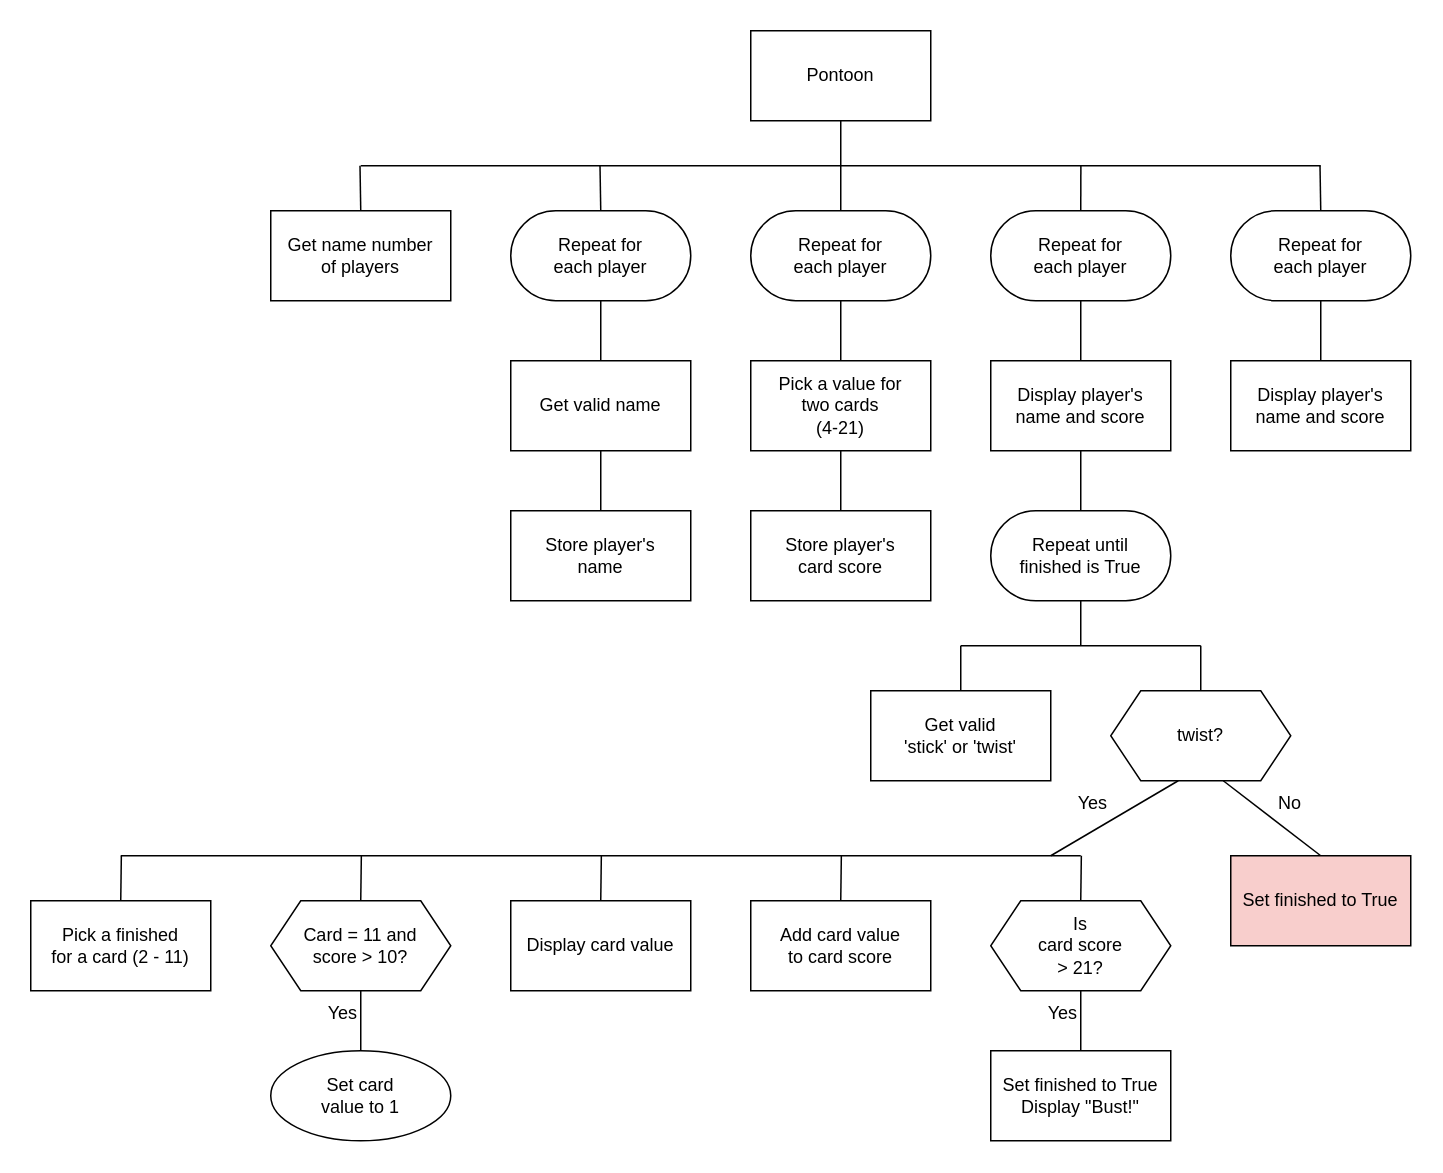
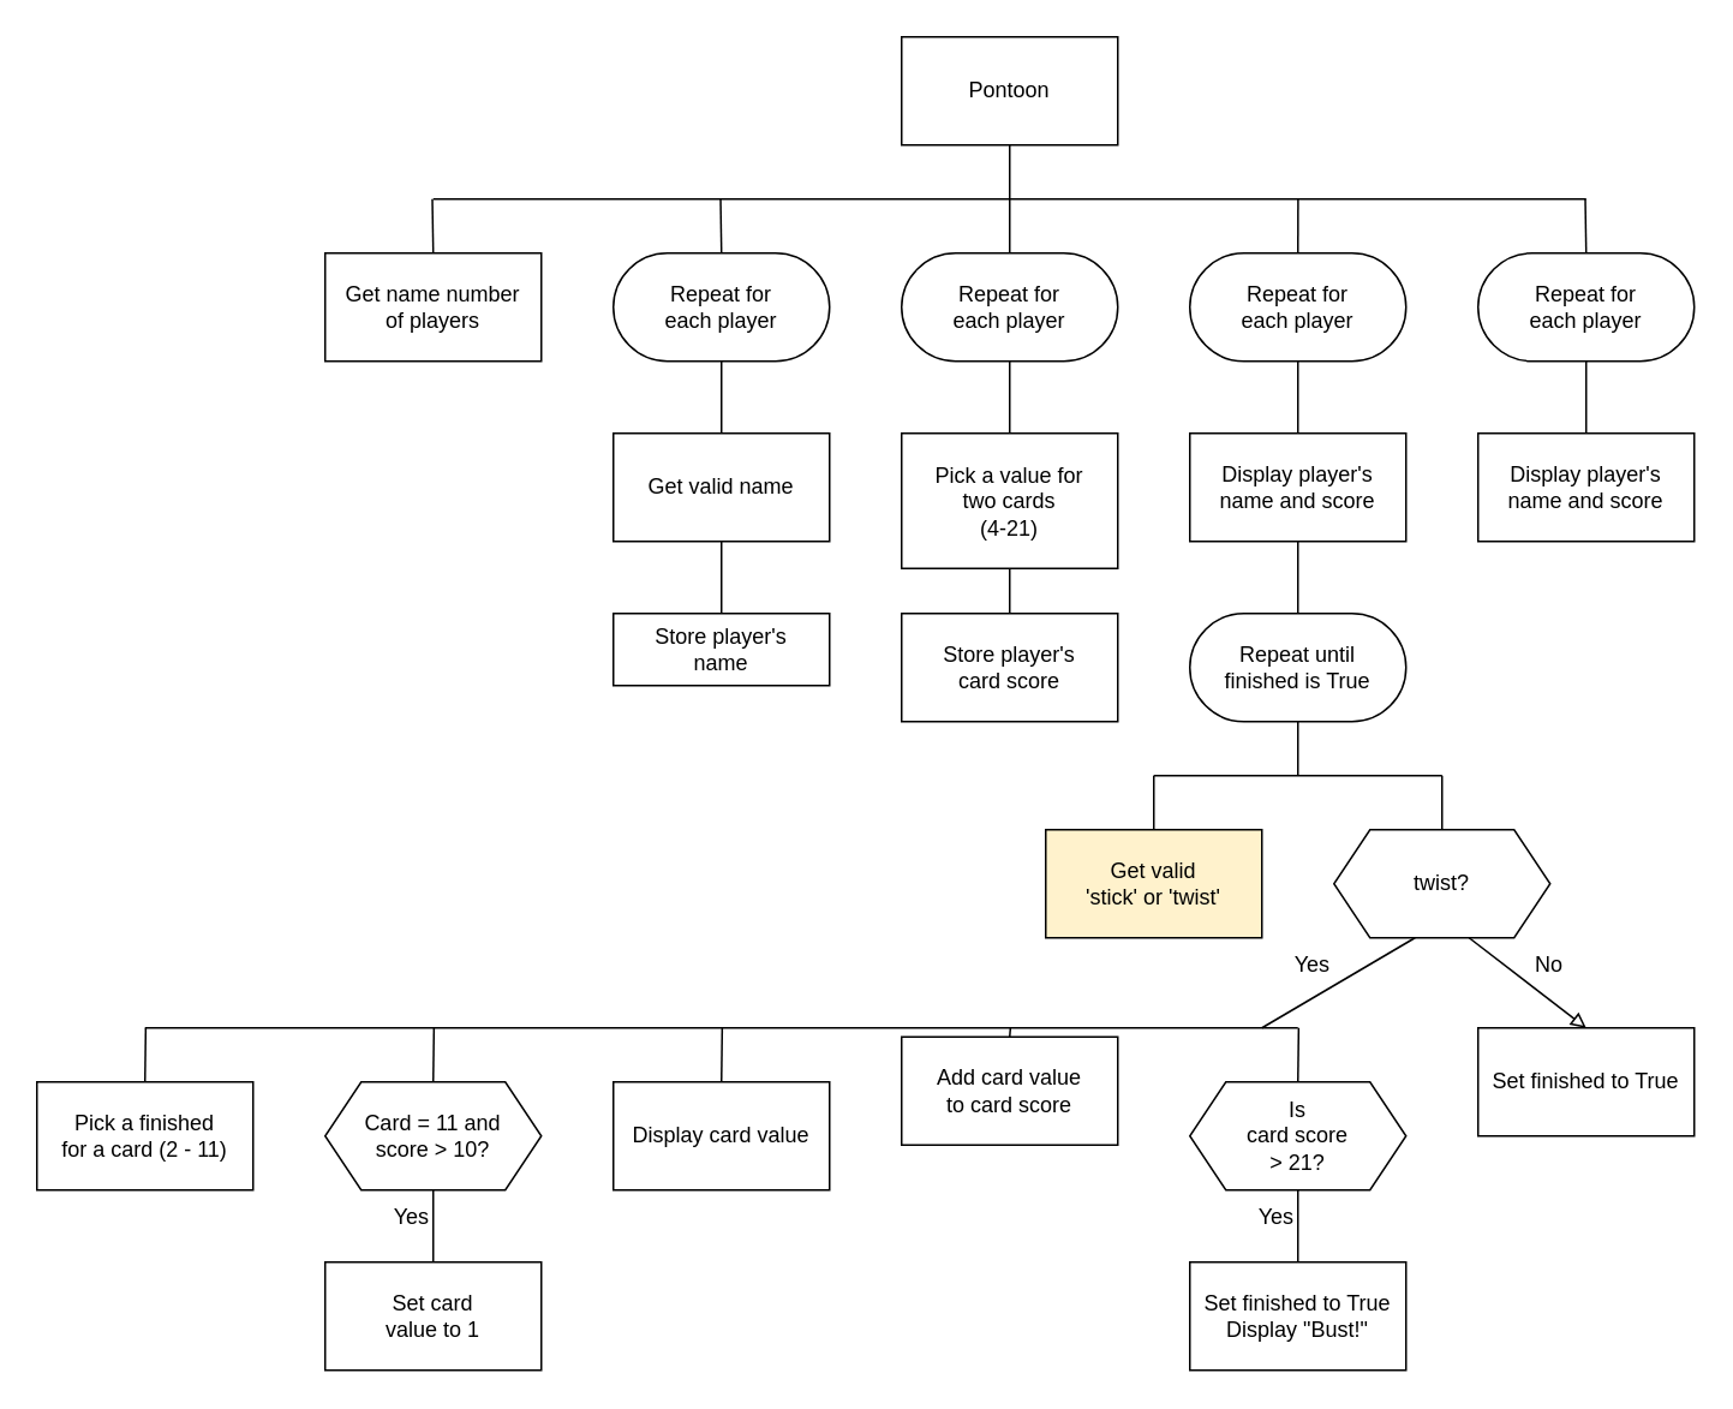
  <mxCell id="0" />
  <mxCell id="1" parent="0" />
  <mxCell id="2" style="edgeStyle=none;shape=connector;rounded=0;orthogonalLoop=1;jettySize=auto;html=1;exitX=0.5;exitY=1;exitDx=0;exitDy=0;entryX=0.5;entryY=0;entryDx=0;entryDy=0;labelBackgroundColor=default;strokeColor=default;fontFamily=Helvetica;fontSize=11;fontColor=default;endArrow=none;endFill=0;" edge="1" parent="1" source="3" target="13"><mxGeometry relative="1" as="geometry" /></mxCell>
  <mxCell id="3" value="Pontoon" style="rounded=0;whiteSpace=wrap;html=1;" vertex="1" parent="1"><mxGeometry x="500" y="20" width="120" height="60" as="geometry" /></mxCell>
  <mxCell id="4" style="edgeStyle=none;shape=connector;rounded=0;orthogonalLoop=1;jettySize=auto;html=1;exitX=0.5;exitY=0;exitDx=0;exitDy=0;labelBackgroundColor=default;strokeColor=default;fontFamily=Helvetica;fontSize=11;fontColor=default;endArrow=none;endFill=0;" edge="1" parent="1" source="5"><mxGeometry relative="1" as="geometry"><mxPoint x="239.5" y="110" as="targetPoint" /></mxGeometry></mxCell>
  <mxCell id="5" value="Get name number&lt;br&gt;of players" style="rounded=0;whiteSpace=wrap;html=1;" vertex="1" parent="1"><mxGeometry x="180" y="140" width="120" height="60" as="geometry" /></mxCell>
  <mxCell id="6" style="rounded=0;orthogonalLoop=1;jettySize=auto;html=1;exitX=0.5;exitY=1;exitDx=0;exitDy=0;entryX=0.5;entryY=0;entryDx=0;entryDy=0;endArrow=none;endFill=0;" edge="1" parent="1" source="8" target="10"><mxGeometry relative="1" as="geometry" /></mxCell>
  <mxCell id="7" style="edgeStyle=none;shape=connector;rounded=0;orthogonalLoop=1;jettySize=auto;html=1;exitX=0.5;exitY=0;exitDx=0;exitDy=0;labelBackgroundColor=default;strokeColor=default;fontFamily=Helvetica;fontSize=11;fontColor=default;endArrow=none;endFill=0;" edge="1" parent="1" source="8"><mxGeometry relative="1" as="geometry"><mxPoint x="399.5" y="110" as="targetPoint" /></mxGeometry></mxCell>
  <mxCell id="8" value="Repeat for&lt;br&gt;each player" style="rounded=1;whiteSpace=wrap;html=1;arcSize=50;" vertex="1" parent="1"><mxGeometry x="340" y="140" width="120" height="60" as="geometry" /></mxCell>
  <mxCell id="9" style="edgeStyle=none;shape=connector;rounded=0;orthogonalLoop=1;jettySize=auto;html=1;exitX=0.5;exitY=1;exitDx=0;exitDy=0;entryX=0.5;entryY=0;entryDx=0;entryDy=0;labelBackgroundColor=default;strokeColor=default;fontFamily=Helvetica;fontSize=11;fontColor=default;endArrow=none;endFill=0;" edge="1" parent="1" source="10" target="11"><mxGeometry relative="1" as="geometry" /></mxCell>
  <mxCell id="10" value="Get valid name" style="rounded=0;whiteSpace=wrap;html=1;" vertex="1" parent="1"><mxGeometry x="340" y="240" width="120" height="60" as="geometry" /></mxCell>
- <mxCell id="11" value="Store player's&lt;br&gt;name" style="rounded=0;whiteSpace=wrap;html=1;" vertex="1" parent="1"><mxGeometry x="340" y="340" width="120" height="60" as="geometry" /></mxCell>
+ <mxCell id="11" value="Store player's&lt;br&gt;name" style="rounded=0;whiteSpace=wrap;html=1;" vertex="1" parent="1"><mxGeometry x="340" y="340" width="120" height="40" as="geometry" /></mxCell>
  <mxCell id="12" style="edgeStyle=none;shape=connector;rounded=0;orthogonalLoop=1;jettySize=auto;html=1;exitX=0.5;exitY=1;exitDx=0;exitDy=0;entryX=0.5;entryY=0;entryDx=0;entryDy=0;labelBackgroundColor=default;strokeColor=default;fontFamily=Helvetica;fontSize=11;fontColor=default;endArrow=none;endFill=0;" edge="1" parent="1" source="13" target="15"><mxGeometry relative="1" as="geometry" /></mxCell>
  <mxCell id="13" value="Repeat for&lt;br&gt;each player" style="rounded=1;whiteSpace=wrap;html=1;arcSize=50;" vertex="1" parent="1"><mxGeometry x="500" y="140" width="120" height="60" as="geometry" /></mxCell>
  <mxCell id="14" style="edgeStyle=none;shape=connector;rounded=0;orthogonalLoop=1;jettySize=auto;html=1;exitX=0.5;exitY=1;exitDx=0;exitDy=0;entryX=0.5;entryY=0;entryDx=0;entryDy=0;labelBackgroundColor=default;strokeColor=default;fontFamily=Helvetica;fontSize=11;fontColor=default;endArrow=none;endFill=0;" edge="1" parent="1" source="15" target="16"><mxGeometry relative="1" as="geometry" /></mxCell>
- <mxCell id="15" value="Pick a value for&lt;br&gt;two cards&lt;br&gt;(4-21)" style="rounded=0;whiteSpace=wrap;html=1;" vertex="1" parent="1"><mxGeometry x="500" y="240" width="120" height="60" as="geometry" /></mxCell>
+ <mxCell id="15" value="Pick a value for&lt;br&gt;two cards&lt;br&gt;(4-21)" style="rounded=0;whiteSpace=wrap;html=1;" vertex="1" parent="1"><mxGeometry x="500" y="240" width="120" height="75" as="geometry" /></mxCell>
  <mxCell id="16" value="Store player's&lt;br&gt;card score" style="rounded=0;whiteSpace=wrap;html=1;" vertex="1" parent="1"><mxGeometry x="500" y="340" width="120" height="60" as="geometry" /></mxCell>
  <mxCell id="17" style="edgeStyle=none;shape=connector;rounded=0;orthogonalLoop=1;jettySize=auto;html=1;exitX=0.5;exitY=1;exitDx=0;exitDy=0;entryX=0.5;entryY=0;entryDx=0;entryDy=0;labelBackgroundColor=default;strokeColor=default;fontFamily=Helvetica;fontSize=11;fontColor=default;endArrow=none;endFill=0;" edge="1" parent="1" source="19" target="21"><mxGeometry relative="1" as="geometry" /></mxCell>
  <mxCell id="18" style="edgeStyle=none;shape=connector;rounded=0;orthogonalLoop=1;jettySize=auto;html=1;exitX=0.5;exitY=0;exitDx=0;exitDy=0;labelBackgroundColor=default;strokeColor=default;fontFamily=Helvetica;fontSize=11;fontColor=default;endArrow=none;endFill=0;" edge="1" parent="1" source="19"><mxGeometry relative="1" as="geometry"><mxPoint x="720.077" y="110" as="targetPoint" /></mxGeometry></mxCell>
  <mxCell id="19" value="Repeat for&lt;br&gt;each player" style="rounded=1;whiteSpace=wrap;html=1;arcSize=50;" vertex="1" parent="1"><mxGeometry x="660" y="140" width="120" height="60" as="geometry" /></mxCell>
  <mxCell id="20" style="edgeStyle=none;shape=connector;rounded=0;orthogonalLoop=1;jettySize=auto;html=1;exitX=0.5;exitY=1;exitDx=0;exitDy=0;entryX=0.5;entryY=0;entryDx=0;entryDy=0;labelBackgroundColor=default;strokeColor=default;fontFamily=Helvetica;fontSize=11;fontColor=default;endArrow=none;endFill=0;" edge="1" parent="1" source="21" target="23"><mxGeometry relative="1" as="geometry" /></mxCell>
  <mxCell id="21" value="Display player's&lt;br&gt;name and score" style="rounded=0;whiteSpace=wrap;html=1;" vertex="1" parent="1"><mxGeometry x="660" y="240" width="120" height="60" as="geometry" /></mxCell>
  <mxCell id="22" style="edgeStyle=none;shape=connector;rounded=0;orthogonalLoop=1;jettySize=auto;html=1;exitX=0.5;exitY=1;exitDx=0;exitDy=0;labelBackgroundColor=default;strokeColor=default;fontFamily=Helvetica;fontSize=11;fontColor=default;endArrow=none;endFill=0;" edge="1" parent="1" source="23"><mxGeometry relative="1" as="geometry"><mxPoint x="720" y="430" as="targetPoint" /></mxGeometry></mxCell>
  <mxCell id="23" value="Repeat until&lt;br&gt;finished is True" style="rounded=1;whiteSpace=wrap;html=1;arcSize=50;" vertex="1" parent="1"><mxGeometry x="660" y="340" width="120" height="60" as="geometry" /></mxCell>
  <mxCell id="24" style="edgeStyle=none;shape=connector;rounded=0;orthogonalLoop=1;jettySize=auto;html=1;exitX=0.5;exitY=0;exitDx=0;exitDy=0;labelBackgroundColor=default;strokeColor=default;fontFamily=Helvetica;fontSize=11;fontColor=default;endArrow=none;endFill=0;" edge="1" parent="1" source="25"><mxGeometry relative="1" as="geometry"><mxPoint x="640" y="430" as="targetPoint" /></mxGeometry></mxCell>
- <mxCell id="25" value="Get valid&lt;br&gt;'stick' or 'twist'" style="rounded=0;whiteSpace=wrap;html=1;" vertex="1" parent="1"><mxGeometry x="580" y="460" width="120" height="60" as="geometry" /></mxCell>
+ <mxCell id="25" value="Get valid&lt;br&gt;'stick' or 'twist'" style="rounded=0;whiteSpace=wrap;html=1;fillColor=#fff2cc;" vertex="1" parent="1"><mxGeometry x="580" y="460" width="120" height="60" as="geometry" /></mxCell>
  <mxCell id="26" style="edgeStyle=none;shape=connector;rounded=0;orthogonalLoop=1;jettySize=auto;html=1;labelBackgroundColor=default;strokeColor=default;fontFamily=Helvetica;fontSize=11;fontColor=default;endArrow=none;endFill=0;exitX=0.375;exitY=1;exitDx=0;exitDy=0;" edge="1" parent="1" source="29"><mxGeometry relative="1" as="geometry"><mxPoint x="700" y="570" as="targetPoint" /><mxPoint x="790" y="560" as="sourcePoint" /></mxGeometry></mxCell>
  <mxCell id="27" style="edgeStyle=orthogonalEdgeStyle;rounded=0;orthogonalLoop=1;jettySize=auto;html=1;exitX=0.5;exitY=0;exitDx=0;exitDy=0;endArrow=none;endFill=0;" edge="1" parent="1" source="29"><mxGeometry relative="1" as="geometry"><mxPoint x="800" y="430" as="targetPoint" /></mxGeometry></mxCell>
- <mxCell id="28" style="rounded=0;orthogonalLoop=1;jettySize=auto;html=1;exitX=0.625;exitY=1;exitDx=0;exitDy=0;entryX=0.5;entryY=0;entryDx=0;entryDy=0;endArrow=none;endFill=0;" edge="1" parent="1" source="29" target="54"><mxGeometry relative="1" as="geometry" /></mxCell>
+ <mxCell id="28" style="rounded=0;orthogonalLoop=1;jettySize=auto;html=1;exitX=0.625;exitY=1;exitDx=0;exitDy=0;entryX=0.5;entryY=0;entryDx=0;entryDy=0;endArrow=block;endFill=0;" edge="1" parent="1" source="29" target="54"><mxGeometry relative="1" as="geometry" /></mxCell>
  <mxCell id="29" value="twist?" style="shape=hexagon;perimeter=hexagonPerimeter2;whiteSpace=wrap;html=1;fixedSize=1;" vertex="1" parent="1"><mxGeometry x="740" y="460" width="120" height="60" as="geometry" /></mxCell>
  <mxCell id="30" style="edgeStyle=none;shape=connector;rounded=0;orthogonalLoop=1;jettySize=auto;html=1;exitX=0.5;exitY=0;exitDx=0;exitDy=0;labelBackgroundColor=default;strokeColor=default;fontFamily=Helvetica;fontSize=11;fontColor=default;endArrow=none;endFill=0;" edge="1" parent="1" source="31"><mxGeometry relative="1" as="geometry"><mxPoint x="560.4" y="570" as="targetPoint" /></mxGeometry></mxCell>
- <mxCell id="31" value="Add card value&lt;br&gt;to card score" style="rounded=0;whiteSpace=wrap;html=1;" vertex="1" parent="1"><mxGeometry x="500" y="600" width="120" height="60" as="geometry" /></mxCell>
+ <mxCell id="31" value="Add card value&lt;br&gt;to card score" style="rounded=0;whiteSpace=wrap;html=1;" vertex="1" parent="1"><mxGeometry x="500" y="575" width="120" height="60" as="geometry" /></mxCell>
  <mxCell id="32" style="edgeStyle=none;shape=connector;rounded=0;orthogonalLoop=1;jettySize=auto;html=1;exitX=0.5;exitY=0;exitDx=0;exitDy=0;labelBackgroundColor=default;strokeColor=default;fontFamily=Helvetica;fontSize=11;fontColor=default;endArrow=none;endFill=0;" edge="1" parent="1" source="33"><mxGeometry relative="1" as="geometry"><mxPoint x="80.4" y="570" as="targetPoint" /></mxGeometry></mxCell>
  <mxCell id="33" value="Pick a finished&lt;br&gt;for a card (2 - 11)" style="rounded=0;whiteSpace=wrap;html=1;" vertex="1" parent="1"><mxGeometry x="20" y="600" width="120" height="60" as="geometry" /></mxCell>
  <mxCell id="34" style="edgeStyle=none;shape=connector;rounded=0;orthogonalLoop=1;jettySize=auto;html=1;exitX=0.5;exitY=1;exitDx=0;exitDy=0;entryX=0.5;entryY=0;entryDx=0;entryDy=0;labelBackgroundColor=default;strokeColor=default;fontFamily=Helvetica;fontSize=11;fontColor=default;endArrow=none;endFill=0;" edge="1" parent="1" source="36" target="37"><mxGeometry relative="1" as="geometry" /></mxCell>
  <mxCell id="35" style="edgeStyle=none;shape=connector;rounded=0;orthogonalLoop=1;jettySize=auto;html=1;exitX=0.5;exitY=0;exitDx=0;exitDy=0;labelBackgroundColor=default;strokeColor=default;fontFamily=Helvetica;fontSize=11;fontColor=default;endArrow=none;endFill=0;" edge="1" parent="1" source="36"><mxGeometry relative="1" as="geometry"><mxPoint x="240.4" y="570" as="targetPoint" /></mxGeometry></mxCell>
  <mxCell id="36" value="Card = 11 and&lt;br&gt;score &amp;gt; 10?" style="shape=hexagon;perimeter=hexagonPerimeter2;whiteSpace=wrap;html=1;fixedSize=1;" vertex="1" parent="1"><mxGeometry x="180" y="600" width="120" height="60" as="geometry" /></mxCell>
- <mxCell id="37" value="Set card&lt;br&gt;value to 1" style="ellipse;whiteSpace=wrap;html=1;" vertex="1" parent="1"><mxGeometry x="180" y="700" width="120" height="60" as="geometry" /></mxCell>
+ <mxCell id="37" value="Set card&lt;br&gt;value to 1" style="rounded=0;whiteSpace=wrap;html=1;" vertex="1" parent="1"><mxGeometry x="180" y="700" width="120" height="60" as="geometry" /></mxCell>
  <mxCell id="38" style="edgeStyle=none;shape=connector;rounded=0;orthogonalLoop=1;jettySize=auto;html=1;exitX=0.5;exitY=1;exitDx=0;exitDy=0;entryX=0.5;entryY=0;entryDx=0;entryDy=0;labelBackgroundColor=default;strokeColor=default;fontFamily=Helvetica;fontSize=11;fontColor=default;endArrow=none;endFill=0;" edge="1" parent="1" source="40" target="41"><mxGeometry relative="1" as="geometry" /></mxCell>
  <mxCell id="39" style="edgeStyle=none;shape=connector;rounded=0;orthogonalLoop=1;jettySize=auto;html=1;exitX=0.5;exitY=0;exitDx=0;exitDy=0;labelBackgroundColor=default;strokeColor=default;fontFamily=Helvetica;fontSize=11;fontColor=default;endArrow=none;endFill=0;" edge="1" parent="1" source="40"><mxGeometry relative="1" as="geometry"><mxPoint x="720.4" y="570" as="targetPoint" /></mxGeometry></mxCell>
  <mxCell id="40" value="Is&lt;div&gt;card score&lt;/div&gt;&lt;div&gt;&amp;gt; 21?&lt;/div&gt;" style="shape=hexagon;perimeter=hexagonPerimeter2;whiteSpace=wrap;html=1;fixedSize=1;" vertex="1" parent="1"><mxGeometry x="660" y="600" width="120" height="60" as="geometry" /></mxCell>
  <mxCell id="41" value="Set finished to True&lt;div&gt;Display &quot;Bust!&quot;&lt;/div&gt;" style="rounded=0;whiteSpace=wrap;html=1;" vertex="1" parent="1"><mxGeometry x="660" y="700" width="120" height="60" as="geometry" /></mxCell>
  <mxCell id="42" style="edgeStyle=none;shape=connector;rounded=0;orthogonalLoop=1;jettySize=auto;html=1;exitX=0.5;exitY=1;exitDx=0;exitDy=0;entryX=0.5;entryY=0;entryDx=0;entryDy=0;labelBackgroundColor=default;strokeColor=default;fontFamily=Helvetica;fontSize=11;fontColor=default;endArrow=none;endFill=0;" edge="1" parent="1" source="44" target="45"><mxGeometry relative="1" as="geometry" /></mxCell>
  <mxCell id="43" style="edgeStyle=none;shape=connector;rounded=0;orthogonalLoop=1;jettySize=auto;html=1;exitX=0.5;exitY=0;exitDx=0;exitDy=0;labelBackgroundColor=default;strokeColor=default;fontFamily=Helvetica;fontSize=11;fontColor=default;endArrow=none;endFill=0;" edge="1" parent="1" source="44"><mxGeometry relative="1" as="geometry"><mxPoint x="879.5" y="110" as="targetPoint" /></mxGeometry></mxCell>
  <mxCell id="44" value="Repeat for&lt;br&gt;each player" style="rounded=1;whiteSpace=wrap;html=1;arcSize=50;" vertex="1" parent="1"><mxGeometry x="820" y="140" width="120" height="60" as="geometry" /></mxCell>
  <mxCell id="45" value="Display player's&lt;br&gt;name and score" style="rounded=0;whiteSpace=wrap;html=1;" vertex="1" parent="1"><mxGeometry x="820" y="240" width="120" height="60" as="geometry" /></mxCell>
  <mxCell id="46" value="" style="endArrow=none;html=1;rounded=0;labelBackgroundColor=default;strokeColor=default;fontFamily=Helvetica;fontSize=11;fontColor=default;shape=connector;" edge="1" parent="1"><mxGeometry width="50" height="50" relative="1" as="geometry"><mxPoint x="80" y="570" as="sourcePoint" /><mxPoint x="720" y="570" as="targetPoint" /></mxGeometry></mxCell>
  <mxCell id="47" value="" style="endArrow=none;html=1;rounded=0;labelBackgroundColor=default;strokeColor=default;fontFamily=Helvetica;fontSize=11;fontColor=default;shape=connector;" edge="1" parent="1"><mxGeometry width="50" height="50" relative="1" as="geometry"><mxPoint x="640" y="430" as="sourcePoint" /><mxPoint x="800" y="430" as="targetPoint" /></mxGeometry></mxCell>
  <mxCell id="48" value="" style="endArrow=none;html=1;rounded=0;labelBackgroundColor=default;strokeColor=default;fontFamily=Helvetica;fontSize=11;fontColor=default;shape=connector;" edge="1" parent="1"><mxGeometry width="50" height="50" relative="1" as="geometry"><mxPoint x="240" y="110" as="sourcePoint" /><mxPoint x="880" y="110" as="targetPoint" /></mxGeometry></mxCell>
  <mxCell id="49" value="Yes" style="text;html=1;align=right;verticalAlign=middle;whiteSpace=wrap;rounded=0;" vertex="1" parent="1"><mxGeometry x="700" y="520" width="40" height="30" as="geometry" /></mxCell>
  <mxCell id="50" value="Yes" style="text;html=1;align=right;verticalAlign=middle;whiteSpace=wrap;rounded=0;" vertex="1" parent="1"><mxGeometry x="680" y="660" width="40" height="30" as="geometry" /></mxCell>
  <mxCell id="51" value="Yes" style="text;html=1;align=right;verticalAlign=middle;whiteSpace=wrap;rounded=0;" vertex="1" parent="1"><mxGeometry x="200" y="660" width="40" height="30" as="geometry" /></mxCell>
  <mxCell id="52" style="edgeStyle=none;shape=connector;rounded=0;orthogonalLoop=1;jettySize=auto;html=1;exitX=0.5;exitY=0;exitDx=0;exitDy=0;labelBackgroundColor=default;strokeColor=default;fontFamily=Helvetica;fontSize=11;fontColor=default;endArrow=none;endFill=0;" edge="1" parent="1" source="53"><mxGeometry relative="1" as="geometry"><mxPoint x="400.4" y="570" as="targetPoint" /></mxGeometry></mxCell>
  <mxCell id="53" value="Display card value" style="rounded=0;whiteSpace=wrap;html=1;" vertex="1" parent="1"><mxGeometry x="340" y="600" width="120" height="60" as="geometry" /></mxCell>
- <mxCell id="54" value="Set finished to True" style="rounded=0;whiteSpace=wrap;html=1;fillColor=#f8cecc;" vertex="1" parent="1"><mxGeometry x="820" y="570" width="120" height="60" as="geometry" /></mxCell>
+ <mxCell id="54" value="Set finished to True" style="rounded=0;whiteSpace=wrap;html=1;" vertex="1" parent="1"><mxGeometry x="820" y="570" width="120" height="60" as="geometry" /></mxCell>
  <mxCell id="55" value="No" style="text;html=1;align=left;verticalAlign=middle;whiteSpace=wrap;rounded=0;" vertex="1" parent="1"><mxGeometry x="850" y="520" width="40" height="30" as="geometry" /></mxCell>
